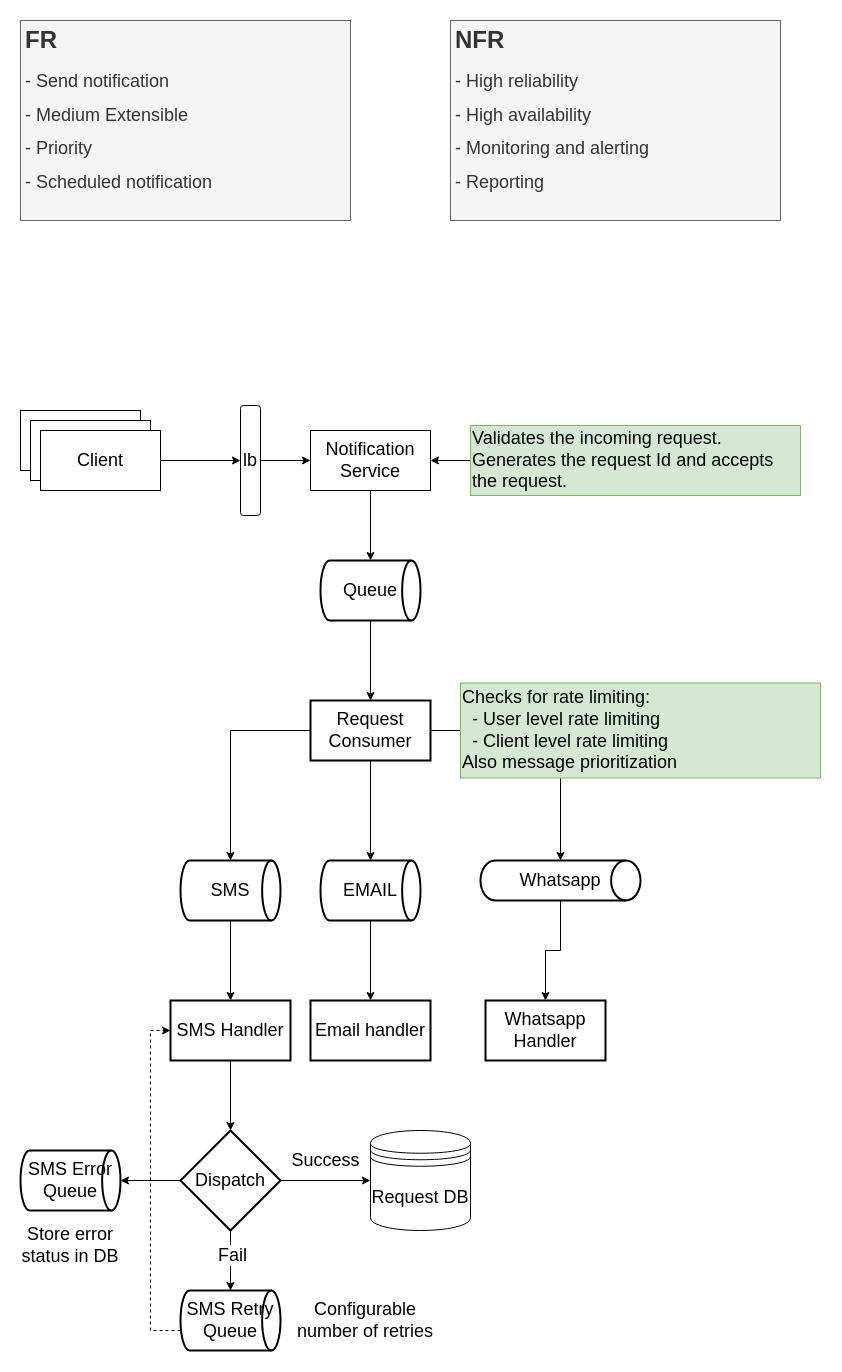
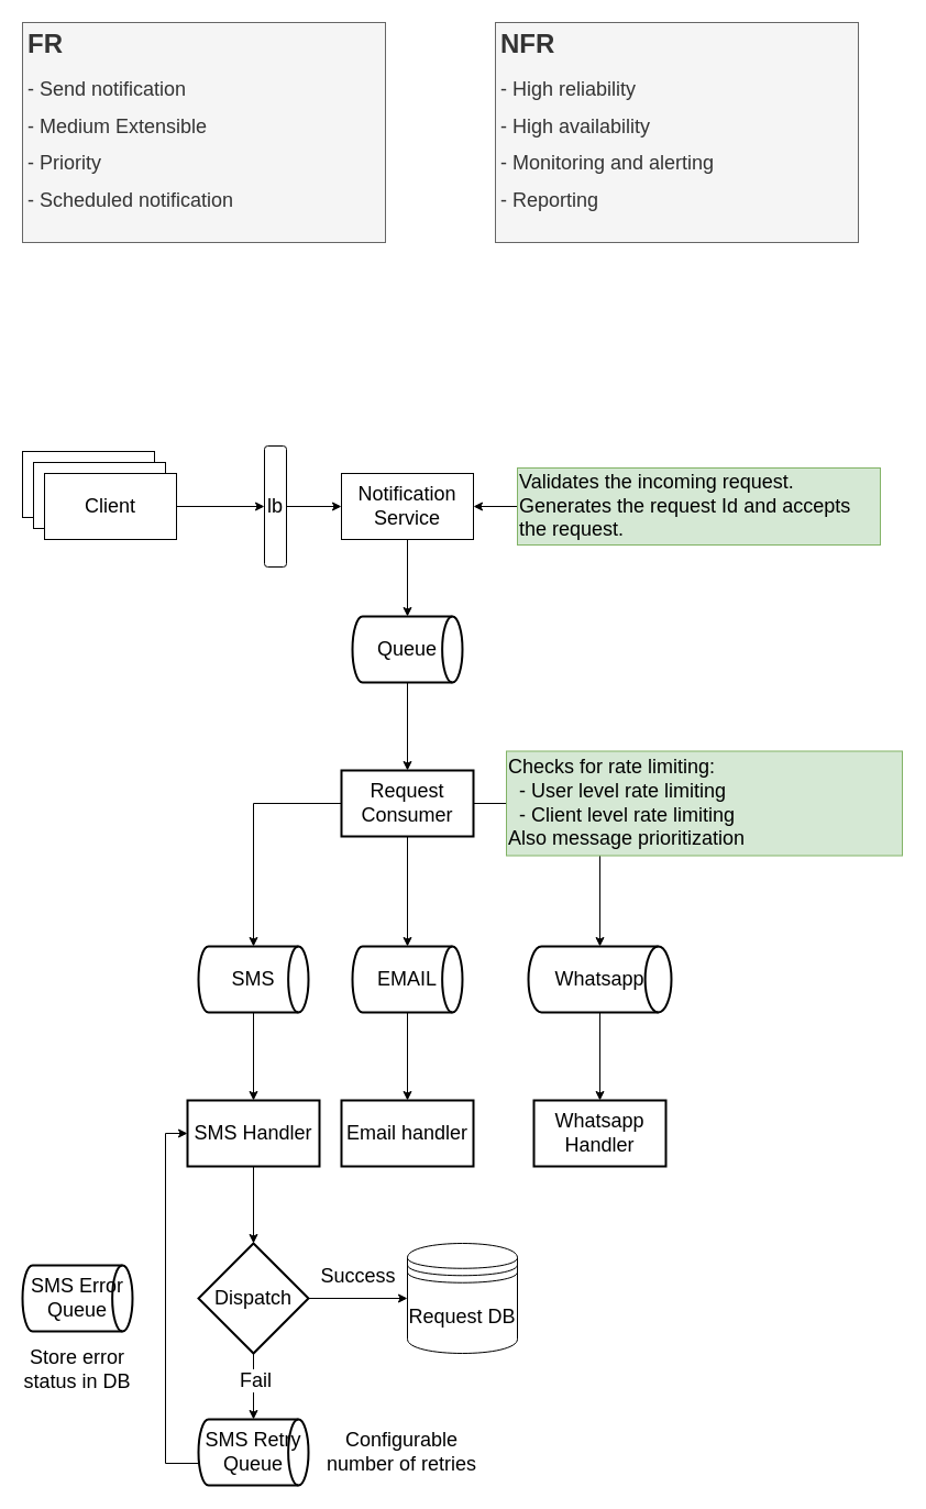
  <mxCell id="0" />
  <mxCell id="1" parent="0" />
  <mxCell id="2" value="&lt;h1&gt;FR&lt;/h1&gt;&lt;p&gt;&lt;font style=&quot;font-size: 18px;&quot;&gt;- Send notification&lt;/font&gt;&lt;/p&gt;&lt;p&gt;&lt;font style=&quot;font-size: 18px;&quot;&gt;- Medium Extensible&lt;/font&gt;&lt;/p&gt;&lt;p&gt;&lt;font style=&quot;font-size: 18px;&quot;&gt;- Priority&lt;/font&gt;&lt;/p&gt;&lt;p&gt;&lt;font style=&quot;font-size: 18px;&quot;&gt;- Scheduled notification&lt;/font&gt;&lt;/p&gt;" style="text;html=1;strokeColor=#666666;fillColor=#f5f5f5;spacing=5;spacingTop=-20;whiteSpace=wrap;overflow=hidden;rounded=0;fontColor=#333333;" vertex="1" parent="1"><mxGeometry x="20" y="20" width="330" height="200" as="geometry" /></mxCell>
  <mxCell id="3" value="&lt;h1&gt;NFR&lt;/h1&gt;&lt;p&gt;&lt;font style=&quot;font-size: 18px;&quot;&gt;- High reliability&lt;/font&gt;&lt;/p&gt;&lt;p&gt;&lt;font style=&quot;font-size: 18px;&quot;&gt;- High availability&lt;/font&gt;&lt;/p&gt;&lt;p&gt;&lt;font style=&quot;font-size: 18px;&quot;&gt;- Monitoring and alerting&lt;/font&gt;&lt;/p&gt;&lt;p&gt;&lt;font style=&quot;font-size: 18px;&quot;&gt;- Reporting&lt;/font&gt;&lt;/p&gt;" style="text;html=1;strokeColor=#666666;fillColor=#f5f5f5;spacing=5;spacingTop=-20;whiteSpace=wrap;overflow=hidden;rounded=0;fontColor=#333333;" vertex="1" parent="1"><mxGeometry x="450" y="20" width="330" height="200" as="geometry" /></mxCell>
  <mxCell id="4" value="Client" style="rounded=0;whiteSpace=wrap;html=1;fontSize=18;" vertex="1" parent="1"><mxGeometry x="20" y="410" width="120" height="60" as="geometry" /></mxCell>
  <mxCell id="5" value="Client" style="rounded=0;whiteSpace=wrap;html=1;fontSize=18;" vertex="1" parent="1"><mxGeometry x="30" y="420" width="120" height="60" as="geometry" /></mxCell>
  <mxCell id="6" value="" style="edgeStyle=orthogonalEdgeStyle;rounded=0;orthogonalLoop=1;jettySize=auto;html=1;fontSize=18;" edge="1" parent="1" source="7" target="9"><mxGeometry relative="1" as="geometry" /></mxCell>
  <mxCell id="7" value="Client" style="rounded=0;whiteSpace=wrap;html=1;fontSize=18;" vertex="1" parent="1"><mxGeometry x="40" y="430" width="120" height="60" as="geometry" /></mxCell>
  <mxCell id="8" value="" style="edgeStyle=orthogonalEdgeStyle;rounded=0;orthogonalLoop=1;jettySize=auto;html=1;fontSize=18;" edge="1" parent="1" source="9" target="11"><mxGeometry relative="1" as="geometry" /></mxCell>
  <mxCell id="9" value="lb" style="whiteSpace=wrap;html=1;fontSize=18;rounded=1;" vertex="1" parent="1"><mxGeometry x="240" y="405" width="20" height="110" as="geometry" /></mxCell>
  <mxCell id="10" value="" style="edgeStyle=orthogonalEdgeStyle;rounded=0;orthogonalLoop=1;jettySize=auto;html=1;fontSize=18;" edge="1" parent="1" source="11" target="15"><mxGeometry relative="1" as="geometry" /></mxCell>
  <mxCell id="11" value="Notification Service" style="whiteSpace=wrap;html=1;fontSize=18;rounded=0;" vertex="1" parent="1"><mxGeometry x="310" y="430" width="120" height="60" as="geometry" /></mxCell>
  <mxCell id="12" value="" style="edgeStyle=orthogonalEdgeStyle;rounded=0;orthogonalLoop=1;jettySize=auto;html=1;fontSize=18;" edge="1" parent="1" source="13" target="11"><mxGeometry relative="1" as="geometry" /></mxCell>
  <mxCell id="13" value="Validates the incoming request. Generates the request Id and accepts the request." style="text;html=1;strokeColor=#82b366;fillColor=#d5e8d4;align=left;verticalAlign=middle;whiteSpace=wrap;rounded=0;fontSize=18;" vertex="1" parent="1"><mxGeometry x="470" y="425" width="330" height="70" as="geometry" /></mxCell>
  <mxCell id="14" value="" style="edgeStyle=orthogonalEdgeStyle;rounded=0;orthogonalLoop=1;jettySize=auto;html=1;fontSize=18;" edge="1" parent="1" source="15" target="19"><mxGeometry relative="1" as="geometry" /></mxCell>
  <mxCell id="15" value="Queue" style="strokeWidth=2;html=1;shape=mxgraph.flowchart.direct_data;whiteSpace=wrap;fontSize=18;" vertex="1" parent="1"><mxGeometry x="320" y="560" width="100" height="60" as="geometry" /></mxCell>
  <mxCell id="16" style="edgeStyle=orthogonalEdgeStyle;rounded=0;orthogonalLoop=1;jettySize=auto;html=1;entryX=0.5;entryY=0;entryDx=0;entryDy=0;entryPerimeter=0;fontSize=18;" edge="1" parent="1" source="19" target="22"><mxGeometry relative="1" as="geometry" /></mxCell>
  <mxCell id="17" value="" style="edgeStyle=orthogonalEdgeStyle;rounded=0;orthogonalLoop=1;jettySize=auto;html=1;fontSize=18;" edge="1" parent="1" source="19" target="24"><mxGeometry relative="1" as="geometry" /></mxCell>
  <mxCell id="18" style="edgeStyle=orthogonalEdgeStyle;rounded=0;orthogonalLoop=1;jettySize=auto;html=1;fontSize=18;" edge="1" parent="1" source="19" target="26"><mxGeometry relative="1" as="geometry" /></mxCell>
  <mxCell id="19" value="Request Consumer" style="whiteSpace=wrap;html=1;fontSize=18;strokeWidth=2;" vertex="1" parent="1"><mxGeometry x="310" y="700" width="120" height="60" as="geometry" /></mxCell>
  <mxCell id="20" value="Checks for rate limiting:&lt;br&gt;&amp;nbsp; - User level rate limiting&lt;br&gt;&amp;nbsp; - Client level rate limiting&lt;br&gt;Also message prioritization" style="text;html=1;strokeColor=#82b366;fillColor=#d5e8d4;align=left;verticalAlign=middle;whiteSpace=wrap;rounded=0;fontSize=18;" vertex="1" parent="1"><mxGeometry x="460" y="682.5" width="360" height="95" as="geometry" /></mxCell>
  <mxCell id="21" value="" style="edgeStyle=orthogonalEdgeStyle;rounded=0;orthogonalLoop=1;jettySize=auto;html=1;fontSize=18;" edge="1" parent="1" source="22" target="28"><mxGeometry relative="1" as="geometry" /></mxCell>
  <mxCell id="22" value="SMS" style="strokeWidth=2;html=1;shape=mxgraph.flowchart.direct_data;whiteSpace=wrap;fontSize=18;" vertex="1" parent="1"><mxGeometry x="180" y="860" width="100" height="60" as="geometry" /></mxCell>
  <mxCell id="23" value="" style="edgeStyle=orthogonalEdgeStyle;rounded=0;orthogonalLoop=1;jettySize=auto;html=1;fontSize=18;" edge="1" parent="1" source="24" target="29"><mxGeometry relative="1" as="geometry" /></mxCell>
  <mxCell id="24" value="EMAIL" style="strokeWidth=2;html=1;shape=mxgraph.flowchart.direct_data;whiteSpace=wrap;fontSize=18;" vertex="1" parent="1"><mxGeometry x="320" y="860" width="100" height="60" as="geometry" /></mxCell>
  <mxCell id="25" value="" style="edgeStyle=orthogonalEdgeStyle;rounded=0;orthogonalLoop=1;jettySize=auto;html=1;fontSize=18;" edge="1" parent="1" source="26" target="30"><mxGeometry relative="1" as="geometry" /></mxCell>
- <mxCell id="26" value="Whatsapp" style="strokeWidth=2;html=1;shape=mxgraph.flowchart.direct_data;whiteSpace=wrap;fontSize=18;" vertex="1" parent="1"><mxGeometry x="480" y="860" width="160" height="40" as="geometry" /></mxCell>
+ <mxCell id="26" value="Whatsapp" style="strokeWidth=2;html=1;shape=mxgraph.flowchart.direct_data;whiteSpace=wrap;fontSize=18;" vertex="1" parent="1"><mxGeometry x="480" y="860" width="130" height="60" as="geometry" /></mxCell>
  <mxCell id="27" value="" style="edgeStyle=orthogonalEdgeStyle;rounded=0;orthogonalLoop=1;jettySize=auto;html=1;fontSize=18;" edge="1" parent="1" source="28" target="35"><mxGeometry relative="1" as="geometry" /></mxCell>
  <mxCell id="28" value="SMS Handler" style="whiteSpace=wrap;html=1;fontSize=18;strokeWidth=2;" vertex="1" parent="1"><mxGeometry x="170" y="1000" width="120" height="60" as="geometry" /></mxCell>
  <mxCell id="29" value="Email handler" style="whiteSpace=wrap;html=1;fontSize=18;strokeWidth=2;" vertex="1" parent="1"><mxGeometry x="310" y="1000" width="120" height="60" as="geometry" /></mxCell>
  <mxCell id="30" value="Whatsapp Handler" style="whiteSpace=wrap;html=1;fontSize=18;strokeWidth=2;" vertex="1" parent="1"><mxGeometry x="485" y="1000" width="120" height="60" as="geometry" /></mxCell>
  <mxCell id="31" value="" style="edgeStyle=orthogonalEdgeStyle;rounded=0;orthogonalLoop=1;jettySize=auto;html=1;fontSize=18;entryX=0;entryY=0.5;entryDx=0;entryDy=0;" edge="1" parent="1" source="35" target="37"><mxGeometry relative="1" as="geometry"><mxPoint x="350" y="1180" as="targetPoint" /></mxGeometry></mxCell>
  <mxCell id="32" value="" style="edgeStyle=orthogonalEdgeStyle;rounded=0;orthogonalLoop=1;jettySize=auto;html=1;fontSize=18;" edge="1" parent="1" source="35" target="39"><mxGeometry relative="1" as="geometry" /></mxCell>
  <mxCell id="33" value="Fail" style="edgeLabel;html=1;align=center;verticalAlign=middle;resizable=0;points=[];fontSize=18;" vertex="1" connectable="0" parent="32"><mxGeometry x="-0.217" y="1" relative="1" as="geometry"><mxPoint y="1" as="offset" /></mxGeometry></mxCell>
- <mxCell id="34" value="" style="edgeStyle=orthogonalEdgeStyle;rounded=0;orthogonalLoop=1;jettySize=auto;html=1;fontSize=18;" edge="1" parent="1" source="35" target="41"><mxGeometry relative="1" as="geometry" /></mxCell>
  <mxCell id="35" value="Dispatch" style="strokeWidth=2;html=1;shape=mxgraph.flowchart.decision;whiteSpace=wrap;fontSize=18;" vertex="1" parent="1"><mxGeometry x="180" y="1130" width="100" height="100" as="geometry" /></mxCell>
  <mxCell id="36" value="Success" style="text;html=1;align=center;verticalAlign=middle;resizable=0;points=[];autosize=1;strokeColor=none;fillColor=none;fontSize=18;" vertex="1" parent="1"><mxGeometry x="280" y="1140" width="90" height="40" as="geometry" /></mxCell>
  <mxCell id="37" value="Request DB" style="shape=datastore;whiteSpace=wrap;html=1;fontSize=18;" vertex="1" parent="1"><mxGeometry x="370" y="1130" width="100" height="100" as="geometry" /></mxCell>
- <mxCell id="38" style="edgeStyle=orthogonalEdgeStyle;rounded=0;orthogonalLoop=1;jettySize=auto;html=1;entryX=0;entryY=0.5;entryDx=0;entryDy=0;fontSize=18;dashed=1;" edge="1" parent="1" source="39" target="28"><mxGeometry relative="1" as="geometry"><Array as="points"><mxPoint x="150" y="1330" /><mxPoint x="150" y="1030" /></Array></mxGeometry></mxCell>
+ <mxCell id="38" style="edgeStyle=orthogonalEdgeStyle;rounded=0;orthogonalLoop=1;jettySize=auto;html=1;entryX=0;entryY=0.5;entryDx=0;entryDy=0;fontSize=18;" edge="1" parent="1" source="39" target="28"><mxGeometry relative="1" as="geometry"><Array as="points"><mxPoint x="150" y="1330" /><mxPoint x="150" y="1030" /></Array></mxGeometry></mxCell>
  <mxCell id="39" value="SMS Retry Queue" style="strokeWidth=2;html=1;shape=mxgraph.flowchart.direct_data;whiteSpace=wrap;fontSize=18;" vertex="1" parent="1"><mxGeometry x="180" y="1290" width="100" height="60" as="geometry" /></mxCell>
  <mxCell id="40" value="Configurable number of retries" style="text;html=1;strokeColor=none;fillColor=none;align=center;verticalAlign=middle;whiteSpace=wrap;rounded=0;fontSize=18;" vertex="1" parent="1"><mxGeometry x="290" y="1300" width="150" height="40" as="geometry" /></mxCell>
  <mxCell id="41" value="SMS Error Queue" style="strokeWidth=2;html=1;shape=mxgraph.flowchart.direct_data;whiteSpace=wrap;fontSize=18;" vertex="1" parent="1"><mxGeometry x="20" y="1150" width="100" height="60" as="geometry" /></mxCell>
  <mxCell id="42" value="Store error status in DB" style="text;html=1;strokeColor=none;fillColor=none;align=center;verticalAlign=middle;whiteSpace=wrap;rounded=0;fontSize=18;" vertex="1" parent="1"><mxGeometry x="20" y="1210" width="100" height="70" as="geometry" /></mxCell>
